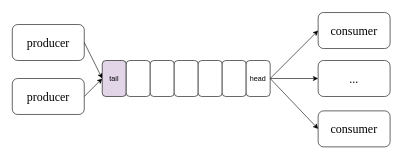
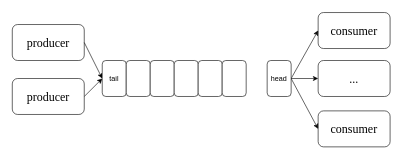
  <mxCell id="0" />
  <mxCell id="1" parent="0" />
  <mxCell id="2" value="consumer" style="rounded=1;whiteSpace=wrap;html=1;hachureGap=4;jiggle=2;curveFitting=1;fontFamily=Architects Daughter;fontSource=https%3A%2F%2Ffonts.googleapis.com%2Fcss%3Ffamily%3DArchitects%2BDaughter;fontSize=20;" parent="1" vertex="1"><mxGeometry x="530" y="20" width="120" height="60" as="geometry" /></mxCell>
  <mxCell id="3" value="" style="endArrow=classic;html=1;rounded=1;hachureGap=4;jiggle=2;curveFitting=1;fontFamily=Architects Daughter;fontSource=https%3A%2F%2Ffonts.googleapis.com%2Fcss%3Ffamily%3DArchitects%2BDaughter;fontSize=16;entryX=0;entryY=0.5;entryDx=0;entryDy=0;exitX=1;exitY=0.5;exitDx=0;exitDy=0;" parent="1" source="15" target="2" edge="1"><mxGeometry width="50" height="50" relative="1" as="geometry"><mxPoint x="450" y="160" as="sourcePoint" /><mxPoint x="570" y="290" as="targetPoint" /></mxGeometry></mxCell>
  <mxCell id="4" value="producer" style="rounded=1;whiteSpace=wrap;html=1;hachureGap=4;jiggle=2;curveFitting=1;fontFamily=Architects Daughter;fontSource=https%3A%2F%2Ffonts.googleapis.com%2Fcss%3Ffamily%3DArchitects%2BDaughter;fontSize=20;" parent="1" vertex="1"><mxGeometry x="20" y="40" width="120" height="60" as="geometry" /></mxCell>
  <mxCell id="5" value="" style="endArrow=classic;html=1;rounded=1;hachureGap=4;jiggle=2;curveFitting=1;fontFamily=Architects Daughter;fontSource=https%3A%2F%2Ffonts.googleapis.com%2Fcss%3Ffamily%3DArchitects%2BDaughter;fontSize=16;exitX=1;exitY=0.5;exitDx=0;exitDy=0;entryX=0;entryY=0.5;entryDx=0;entryDy=0;" parent="1" source="4" target="9" edge="1"><mxGeometry width="50" height="50" relative="1" as="geometry"><mxPoint x="70" y="-10" as="sourcePoint" /><mxPoint x="90" y="130" as="targetPoint" /></mxGeometry></mxCell>
  <mxCell id="6" value="consumer" style="rounded=1;whiteSpace=wrap;html=1;hachureGap=4;jiggle=2;curveFitting=1;fontFamily=Architects Daughter;fontSource=https%3A%2F%2Ffonts.googleapis.com%2Fcss%3Ffamily%3DArchitects%2BDaughter;fontSize=20;" parent="1" vertex="1"><mxGeometry x="530" y="184" width="120" height="60" as="geometry" /></mxCell>
  <mxCell id="7" value="" style="endArrow=classic;html=1;rounded=1;hachureGap=4;jiggle=2;curveFitting=1;fontFamily=Architects Daughter;fontSource=https%3A%2F%2Ffonts.googleapis.com%2Fcss%3Ffamily%3DArchitects%2BDaughter;fontSize=16;entryX=0;entryY=0.5;entryDx=0;entryDy=0;exitX=1;exitY=0.5;exitDx=0;exitDy=0;" parent="1" source="15" target="6" edge="1"><mxGeometry width="50" height="50" relative="1" as="geometry"><mxPoint x="450" y="160" as="sourcePoint" /><mxPoint x="580" y="230" as="targetPoint" /></mxGeometry></mxCell>
  <mxCell id="8" value="..." style="rounded=1;whiteSpace=wrap;html=1;hachureGap=4;jiggle=2;curveFitting=1;fontFamily=Architects Daughter;fontSource=https%3A%2F%2Ffonts.googleapis.com%2Fcss%3Ffamily%3DArchitects%2BDaughter;fontSize=20;" parent="1" vertex="1"><mxGeometry x="530" y="100" width="120" height="60" as="geometry" /></mxCell>
- <mxCell id="9" value="tail" style="rounded=1;whiteSpace=wrap;html=1;fillColor=#e1d5e7;" parent="1" vertex="1"><mxGeometry x="170" y="100" width="40" height="60" as="geometry" /></mxCell>
+ <mxCell id="9" value="tail" style="rounded=1;whiteSpace=wrap;html=1;" parent="1" vertex="1"><mxGeometry x="170" y="100" width="40" height="60" as="geometry" /></mxCell>
  <mxCell id="10" value="" style="rounded=1;whiteSpace=wrap;html=1;" parent="1" vertex="1"><mxGeometry x="210" y="100" width="40" height="60" as="geometry" /></mxCell>
  <mxCell id="11" value="" style="rounded=1;whiteSpace=wrap;html=1;" parent="1" vertex="1"><mxGeometry x="250" y="100" width="40" height="60" as="geometry" /></mxCell>
  <mxCell id="12" value="" style="rounded=1;whiteSpace=wrap;html=1;" parent="1" vertex="1"><mxGeometry x="290" y="100" width="40" height="60" as="geometry" /></mxCell>
  <mxCell id="13" value="" style="rounded=1;whiteSpace=wrap;html=1;" parent="1" vertex="1"><mxGeometry x="330" y="100" width="40" height="60" as="geometry" /></mxCell>
  <mxCell id="14" value="" style="rounded=1;whiteSpace=wrap;html=1;" parent="1" vertex="1"><mxGeometry x="370" y="100" width="40" height="60" as="geometry" /></mxCell>
- <mxCell id="15" value="head" style="rounded=1;whiteSpace=wrap;html=1;" parent="1" vertex="1"><mxGeometry x="410" y="100" width="40" height="60" as="geometry" /></mxCell>
+ <mxCell id="15" value="head" style="rounded=1;whiteSpace=wrap;html=1;" parent="1" vertex="1"><mxGeometry x="445" y="100" width="40" height="60" as="geometry" /></mxCell>
  <mxCell id="16" value="" style="endArrow=classic;html=1;rounded=1;hachureGap=4;jiggle=2;curveFitting=1;fontFamily=Architects Daughter;fontSource=https%3A%2F%2Ffonts.googleapis.com%2Fcss%3Ffamily%3DArchitects%2BDaughter;fontSize=16;entryX=0;entryY=0.5;entryDx=0;entryDy=0;exitX=1;exitY=0.5;exitDx=0;exitDy=0;" parent="1" source="15" target="8" edge="1"><mxGeometry width="50" height="50" relative="1" as="geometry"><mxPoint x="460" y="140" as="sourcePoint" /><mxPoint x="570" y="20" as="targetPoint" /></mxGeometry></mxCell>
  <mxCell id="17" value="" style="endArrow=classic;html=1;rounded=1;hachureGap=4;jiggle=2;curveFitting=1;fontFamily=Architects Daughter;fontSource=https%3A%2F%2Ffonts.googleapis.com%2Fcss%3Ffamily%3DArchitects%2BDaughter;fontSize=16;exitX=1;exitY=0.5;exitDx=0;exitDy=0;startArrow=none;" parent="1" source="19" edge="1"><mxGeometry width="50" height="50" relative="1" as="geometry"><mxPoint x="100" y="160" as="sourcePoint" /><mxPoint x="170" y="130" as="targetPoint" /></mxGeometry></mxCell>
  <mxCell id="18" value="" style="endArrow=none;html=1;rounded=1;hachureGap=4;jiggle=2;curveFitting=1;fontFamily=Architects Daughter;fontSource=https%3A%2F%2Ffonts.googleapis.com%2Fcss%3Ffamily%3DArchitects%2BDaughter;fontSize=16;exitX=1;exitY=0.5;exitDx=0;exitDy=0;" parent="1" target="19" edge="1"><mxGeometry width="50" height="50" relative="1" as="geometry"><mxPoint x="100" y="160" as="sourcePoint" /><mxPoint x="170" y="130" as="targetPoint" /></mxGeometry></mxCell>
  <mxCell id="19" value="producer" style="rounded=1;whiteSpace=wrap;html=1;hachureGap=4;jiggle=2;curveFitting=1;fontFamily=Architects Daughter;fontSource=https%3A%2F%2Ffonts.googleapis.com%2Fcss%3Ffamily%3DArchitects%2BDaughter;fontSize=20;" parent="1" vertex="1"><mxGeometry x="20" y="130" width="120" height="60" as="geometry" /></mxCell>
